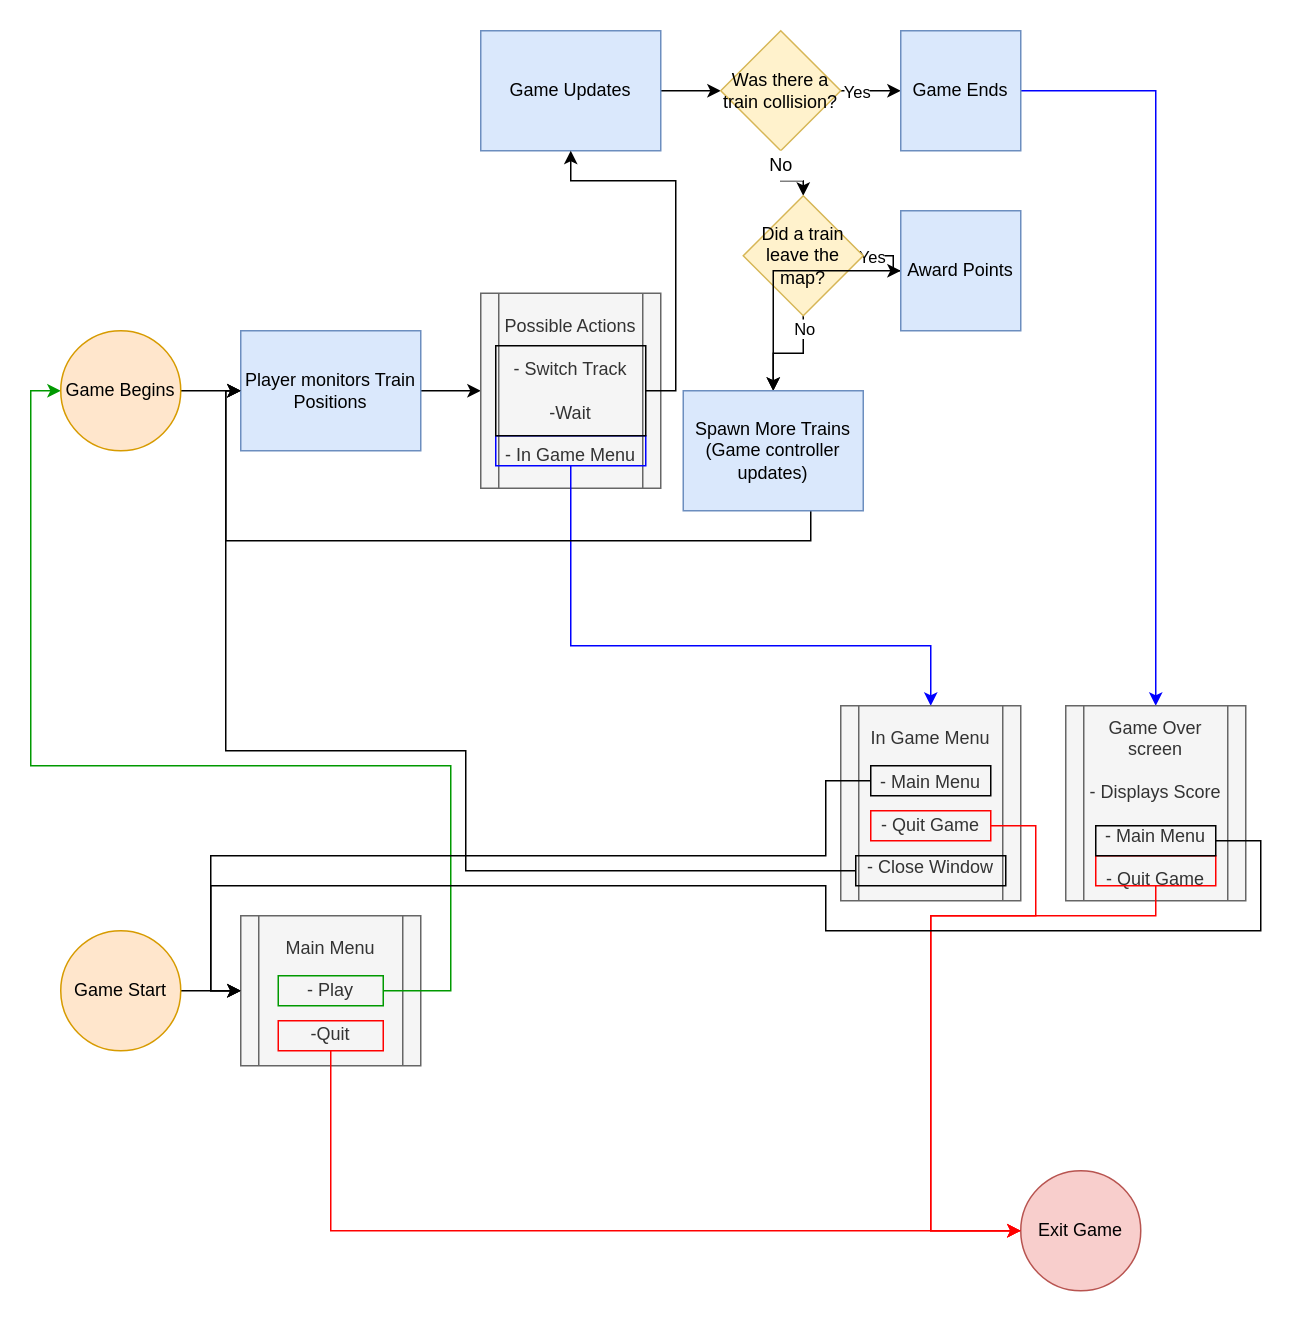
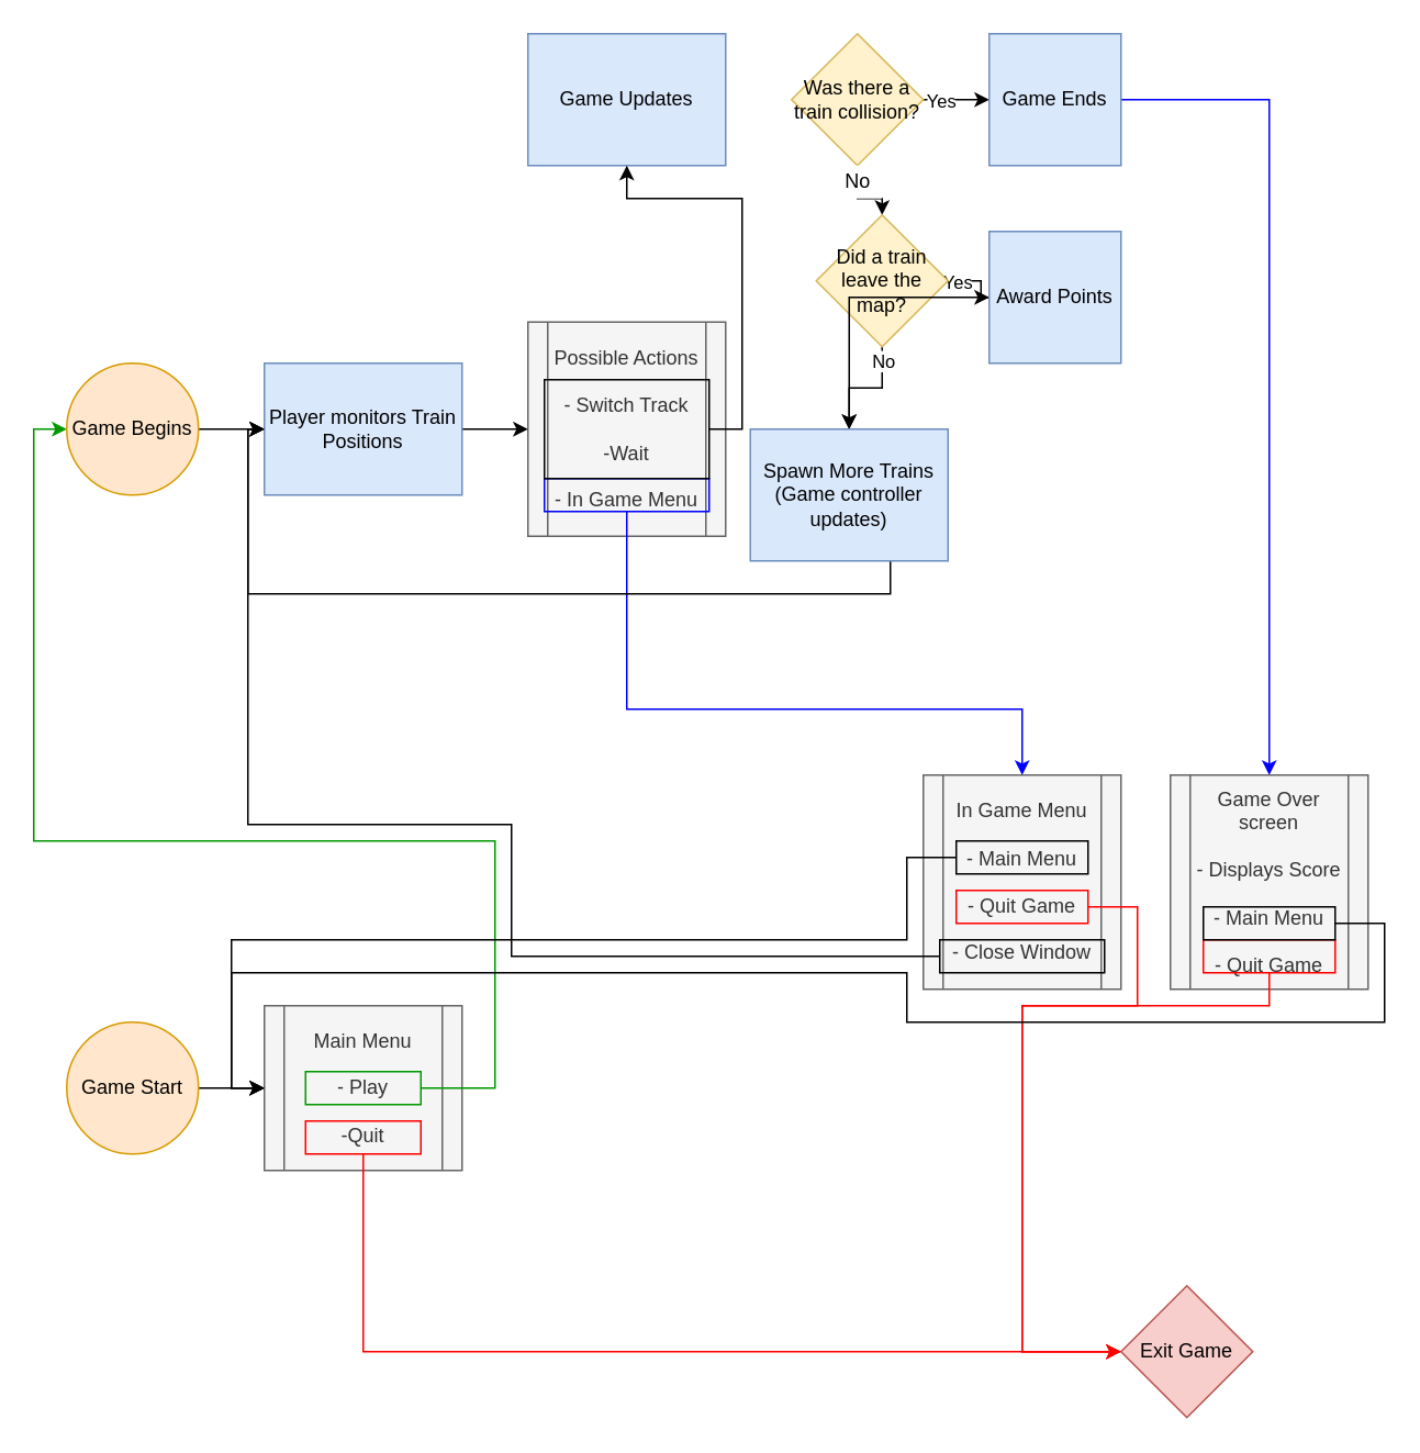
  <mxCell id="0" />
  <mxCell id="1" parent="0" />
- <mxCell id="2" style="edgeStyle=orthogonalEdgeStyle;rounded=0;orthogonalLoop=1;jettySize=auto;html=1;entryX=0;entryY=0.5;entryDx=0;entryDy=0;strokeColor=#000000;" edge="1" parent="1" source="3" target="31"><mxGeometry relative="1" as="geometry" /></mxCell>
  <mxCell id="3" value="Game Updates" style="rounded=0;whiteSpace=wrap;html=1;fillColor=#dae8fc;strokeColor=#6c8ebf;" vertex="1" parent="1"><mxGeometry x="320" y="20" width="120" height="80" as="geometry" /></mxCell>
  <mxCell id="4" style="edgeStyle=orthogonalEdgeStyle;rounded=0;orthogonalLoop=1;jettySize=auto;html=1;entryX=0;entryY=0.5;entryDx=0;entryDy=0;" edge="1" parent="1" source="5" target="6"><mxGeometry relative="1" as="geometry" /></mxCell>
  <mxCell id="5" value="Game Start" style="ellipse;whiteSpace=wrap;html=1;aspect=fixed;fillColor=#ffe6cc;strokeColor=#d79b00;" vertex="1" parent="1"><mxGeometry x="40" y="620" width="80" height="80" as="geometry" /></mxCell>
  <mxCell id="6" value="Main Menu&lt;br&gt;&lt;br&gt;- Play&lt;br&gt;&lt;br&gt;-Quit" style="shape=process;whiteSpace=wrap;html=1;backgroundOutline=1;fillColor=#f5f5f5;strokeColor=#666666;fontColor=#333333;" vertex="1" parent="1"><mxGeometry x="160" y="610" width="120" height="100" as="geometry" /></mxCell>
  <mxCell id="7" style="edgeStyle=orthogonalEdgeStyle;rounded=0;orthogonalLoop=1;jettySize=auto;html=1;entryX=0;entryY=0.5;entryDx=0;entryDy=0;strokeColor=#009900;" edge="1" parent="1" source="8" target="10"><mxGeometry relative="1" as="geometry"><Array as="points"><mxPoint x="300" y="660" /><mxPoint x="300" y="510" /><mxPoint x="20" y="510" /><mxPoint x="20" y="260" /></Array></mxGeometry></mxCell>
  <mxCell id="8" value="" style="rounded=0;whiteSpace=wrap;html=1;fillColor=none;strokeColor=#009900;" vertex="1" parent="1"><mxGeometry x="185" y="650" width="70" height="20" as="geometry" /></mxCell>
  <mxCell id="9" style="edgeStyle=orthogonalEdgeStyle;rounded=0;orthogonalLoop=1;jettySize=auto;html=1;" edge="1" parent="1" source="10" target="15"><mxGeometry relative="1" as="geometry" /></mxCell>
  <mxCell id="10" value="Game Begins" style="ellipse;whiteSpace=wrap;html=1;aspect=fixed;fillColor=#ffe6cc;strokeColor=#d79b00;" vertex="1" parent="1"><mxGeometry x="40" y="220" width="80" height="80" as="geometry" /></mxCell>
  <mxCell id="11" style="edgeStyle=orthogonalEdgeStyle;rounded=0;orthogonalLoop=1;jettySize=auto;html=1;entryX=0;entryY=0.5;entryDx=0;entryDy=0;strokeColor=#FF0000;" edge="1" parent="1" source="12" target="13"><mxGeometry relative="1" as="geometry"><Array as="points"><mxPoint x="220" y="820" /></Array></mxGeometry></mxCell>
  <mxCell id="12" value="" style="rounded=0;whiteSpace=wrap;html=1;fillColor=none;strokeColor=#FF0000;" vertex="1" parent="1"><mxGeometry x="185" y="680" width="70" height="20" as="geometry" /></mxCell>
- <mxCell id="13" value="Exit Game" style="ellipse;whiteSpace=wrap;html=1;aspect=fixed;strokeColor=#b85450;fillColor=#f8cecc;" vertex="1" parent="1"><mxGeometry x="680" y="780" width="80" height="80" as="geometry" /></mxCell>
+ <mxCell id="13" value="Exit Game" style="rhombus;whiteSpace=wrap;html=1;aspect=fixed;strokeColor=#b85450;fillColor=#f8cecc;" vertex="1" parent="1"><mxGeometry x="680" y="780" width="80" height="80" as="geometry" /></mxCell>
  <mxCell id="14" style="edgeStyle=orthogonalEdgeStyle;rounded=0;orthogonalLoop=1;jettySize=auto;html=1;strokeColor=#000000;" edge="1" parent="1" source="15" target="16"><mxGeometry relative="1" as="geometry" /></mxCell>
  <mxCell id="15" value="Player monitors Train Positions" style="rounded=0;whiteSpace=wrap;html=1;fillColor=#dae8fc;strokeColor=#6c8ebf;" vertex="1" parent="1"><mxGeometry x="160" y="220" width="120" height="80" as="geometry" /></mxCell>
  <mxCell id="16" value="Possible Actions&lt;br&gt;&lt;br&gt;- Switch Track&lt;br&gt;&lt;br&gt;-Wait&lt;br&gt;&lt;br&gt;- In Game Menu" style="shape=process;whiteSpace=wrap;html=1;backgroundOutline=1;fillColor=#f5f5f5;strokeColor=#666666;fontColor=#333333;" vertex="1" parent="1"><mxGeometry x="320" y="195" width="120" height="130" as="geometry" /></mxCell>
  <mxCell id="17" style="edgeStyle=orthogonalEdgeStyle;rounded=0;orthogonalLoop=1;jettySize=auto;html=1;strokeColor=#0000FF;" edge="1" parent="1" source="18" target="19"><mxGeometry relative="1" as="geometry"><mxPoint x="380" as="targetPoint" y="380" /><Array as="points"><mxPoint x="380" y="430" /><mxPoint x="620" y="430" /></Array></mxGeometry></mxCell>
  <mxCell id="18" value="" style="rounded=0;whiteSpace=wrap;html=1;fillColor=none;strokeColor=#0000FF;" vertex="1" parent="1"><mxGeometry x="330" y="290" width="100" height="20" as="geometry" /></mxCell>
  <mxCell id="19" value="In Game Menu&lt;br&gt;&lt;br&gt;- Main Menu&lt;br&gt;&lt;br&gt;- Quit Game&lt;br&gt;&lt;br&gt;- Close Window" style="shape=process;whiteSpace=wrap;html=1;backgroundOutline=1;fillColor=#f5f5f5;strokeColor=#666666;fontColor=#333333;" vertex="1" parent="1"><mxGeometry x="560" y="470" width="120" height="130" as="geometry" /></mxCell>
  <mxCell id="20" style="edgeStyle=orthogonalEdgeStyle;rounded=0;orthogonalLoop=1;jettySize=auto;html=1;entryX=0;entryY=0.5;entryDx=0;entryDy=0;" edge="1" parent="1" source="21" target="15"><mxGeometry relative="1" as="geometry"><Array as="points"><mxPoint x="310" y="580" /><mxPoint x="310" y="500" /><mxPoint x="150" y="500" /><mxPoint x="150" y="260" /></Array></mxGeometry></mxCell>
  <mxCell id="21" value="" style="rounded=0;whiteSpace=wrap;html=1;fillColor=none;" vertex="1" parent="1"><mxGeometry x="570" y="570" width="100" height="20" as="geometry" /></mxCell>
  <mxCell id="22" style="edgeStyle=orthogonalEdgeStyle;rounded=0;orthogonalLoop=1;jettySize=auto;html=1;entryX=0;entryY=0.5;entryDx=0;entryDy=0;strokeColor=#FF0000;" edge="1" parent="1" source="23" target="13"><mxGeometry relative="1" as="geometry"><Array as="points"><mxPoint x="690" y="550" /><mxPoint x="690" y="610" /><mxPoint x="620" y="610" /><mxPoint x="620" y="820" /></Array></mxGeometry></mxCell>
  <mxCell id="23" value="" style="rounded=0;whiteSpace=wrap;html=1;fillColor=none;strokeColor=#FF0000;" vertex="1" parent="1"><mxGeometry x="580" y="540" width="80" height="20" as="geometry" /></mxCell>
  <mxCell id="24" style="edgeStyle=orthogonalEdgeStyle;rounded=0;orthogonalLoop=1;jettySize=auto;html=1;entryX=0;entryY=0.5;entryDx=0;entryDy=0;" edge="1" parent="1" source="25" target="6"><mxGeometry relative="1" as="geometry"><Array as="points"><mxPoint x="550" y="520" /><mxPoint x="550" y="570" /><mxPoint x="140" y="570" /><mxPoint x="140" y="660" /></Array></mxGeometry></mxCell>
  <mxCell id="25" value="" style="rounded=0;whiteSpace=wrap;html=1;fillColor=none;" vertex="1" parent="1"><mxGeometry x="580" y="510" width="80" height="20" as="geometry" /></mxCell>
  <mxCell id="26" style="edgeStyle=orthogonalEdgeStyle;rounded=0;orthogonalLoop=1;jettySize=auto;html=1;entryX=0.5;entryY=1;entryDx=0;entryDy=0;strokeColor=#000000;" edge="1" parent="1" source="27" target="3"><mxGeometry relative="1" as="geometry"><Array as="points"><mxPoint x="450" y="260" /><mxPoint x="450" y="120" /><mxPoint x="380" y="120" /></Array></mxGeometry></mxCell>
  <mxCell id="27" value="" style="rounded=0;whiteSpace=wrap;html=1;fillColor=none;" vertex="1" parent="1"><mxGeometry x="330" y="230" width="100" height="60" as="geometry" /></mxCell>
  <mxCell id="28" style="edgeStyle=orthogonalEdgeStyle;rounded=0;orthogonalLoop=1;jettySize=auto;html=1;strokeColor=#000000;" edge="1" parent="1" source="31" target="36"><mxGeometry relative="1" as="geometry" /></mxCell>
  <mxCell id="29" style="edgeStyle=orthogonalEdgeStyle;rounded=0;orthogonalLoop=1;jettySize=auto;html=1;strokeColor=#000000;" edge="1" parent="1" source="31" target="43"><mxGeometry relative="1" as="geometry" /></mxCell>
  <mxCell id="30" value="Yes" style="edgeLabel;html=1;align=center;verticalAlign=middle;resizable=0;points=[];" vertex="1" connectable="0" parent="29"><mxGeometry x="-0.75" y="-1" relative="1" as="geometry"><mxPoint x="5" y="-1" as="offset" /></mxGeometry></mxCell>
  <mxCell id="31" value="Was there a train collision?" style="rhombus;whiteSpace=wrap;html=1;strokeColor=#d6b656;fillColor=#fff2cc;" vertex="1" parent="1"><mxGeometry x="480" y="20" width="80" height="80" as="geometry" /></mxCell>
  <mxCell id="32" style="edgeStyle=orthogonalEdgeStyle;rounded=0;orthogonalLoop=1;jettySize=auto;html=1;entryX=0;entryY=0.5;entryDx=0;entryDy=0;strokeColor=#000000;" edge="1" parent="1" source="36" target="39"><mxGeometry relative="1" as="geometry" /></mxCell>
  <mxCell id="33" value="Yes" style="edgeLabel;html=1;align=center;verticalAlign=middle;resizable=0;points=[];" vertex="1" connectable="0" parent="32"><mxGeometry x="-0.733" relative="1" as="geometry"><mxPoint as="offset" /></mxGeometry></mxCell>
  <mxCell id="34" style="edgeStyle=orthogonalEdgeStyle;rounded=0;orthogonalLoop=1;jettySize=auto;html=1;entryX=0.5;entryY=0;entryDx=0;entryDy=0;strokeColor=#000000;" edge="1" parent="1" source="36" target="41"><mxGeometry relative="1" as="geometry" /></mxCell>
  <mxCell id="35" value="No" style="edgeLabel;html=1;align=center;verticalAlign=middle;resizable=0;points=[];" vertex="1" connectable="0" parent="34"><mxGeometry x="-0.778" relative="1" as="geometry"><mxPoint as="offset" /></mxGeometry></mxCell>
  <mxCell id="36" value="Did a train leave the map?" style="rhombus;whiteSpace=wrap;html=1;strokeColor=#d6b656;fillColor=#fff2cc;" vertex="1" parent="1"><mxGeometry x="495" y="130" width="80" height="80" as="geometry" /></mxCell>
  <mxCell id="37" value="No" style="text;html=1;align=center;verticalAlign=middle;resizable=0;points=[];autosize=1;strokeColor=none;fillColor=#FFFFFF;" vertex="1" parent="1"><mxGeometry x="505" y="100" width="30" height="20" as="geometry" /></mxCell>
  <mxCell id="38" style="edgeStyle=orthogonalEdgeStyle;rounded=0;orthogonalLoop=1;jettySize=auto;html=1;entryX=0.5;entryY=0;entryDx=0;entryDy=0;strokeColor=#000000;" edge="1" parent="1" source="39" target="41"><mxGeometry relative="1" as="geometry" /></mxCell>
  <mxCell id="39" value="Award Points" style="rounded=0;whiteSpace=wrap;html=1;fillColor=#dae8fc;strokeColor=#6c8ebf;" vertex="1" parent="1"><mxGeometry x="600" y="140" width="80" height="80" as="geometry" /></mxCell>
  <mxCell id="40" style="edgeStyle=orthogonalEdgeStyle;rounded=0;orthogonalLoop=1;jettySize=auto;html=1;entryX=0;entryY=0.5;entryDx=0;entryDy=0;strokeColor=#000000;" edge="1" parent="1" source="41" target="15"><mxGeometry relative="1" as="geometry"><Array as="points"><mxPoint x="540" y="360" /><mxPoint x="150" y="360" /><mxPoint x="150" y="260" /></Array></mxGeometry></mxCell>
  <mxCell id="41" value="Spawn More Trains&lt;br&gt;(Game controller updates)" style="rounded=0;whiteSpace=wrap;html=1;fillColor=#dae8fc;strokeColor=#6c8ebf;" vertex="1" parent="1"><mxGeometry x="455" y="260" width="120" height="80" as="geometry" /></mxCell>
  <mxCell id="42" style="edgeStyle=orthogonalEdgeStyle;rounded=0;orthogonalLoop=1;jettySize=auto;html=1;entryX=0.5;entryY=0;entryDx=0;entryDy=0;strokeColor=#0000FF;" edge="1" parent="1" source="43" target="44"><mxGeometry relative="1" as="geometry" /></mxCell>
  <mxCell id="43" value="Game Ends" style="rounded=0;whiteSpace=wrap;html=1;fillColor=#dae8fc;strokeColor=#6c8ebf;" vertex="1" parent="1"><mxGeometry x="600" y="20" width="80" height="80" as="geometry" /></mxCell>
  <mxCell id="44" value="Game Over screen&lt;br&gt;&lt;br&gt;- Displays Score&lt;br&gt;&lt;br&gt;- Main Menu&lt;br&gt;&lt;br&gt;- Quit Game" style="shape=process;whiteSpace=wrap;html=1;backgroundOutline=1;fillColor=#f5f5f5;strokeColor=#666666;fontColor=#333333;" vertex="1" parent="1"><mxGeometry x="710" y="470" width="120" height="130" as="geometry" /></mxCell>
  <mxCell id="45" style="edgeStyle=orthogonalEdgeStyle;rounded=0;orthogonalLoop=1;jettySize=auto;html=1;entryX=0;entryY=0.5;entryDx=0;entryDy=0;strokeColor=#FF0000;" edge="1" parent="1" source="46" target="13"><mxGeometry relative="1" as="geometry"><Array as="points"><mxPoint x="770" y="610" /><mxPoint x="620" y="610" /><mxPoint x="620" y="820" /></Array></mxGeometry></mxCell>
  <mxCell id="46" value="" style="rounded=0;whiteSpace=wrap;html=1;fillColor=none;strokeColor=#FF0000;" vertex="1" parent="1"><mxGeometry x="730" y="570" width="80" height="20" as="geometry" /></mxCell>
  <mxCell id="47" style="edgeStyle=orthogonalEdgeStyle;rounded=0;orthogonalLoop=1;jettySize=auto;html=1;entryX=0;entryY=0.5;entryDx=0;entryDy=0;" edge="1" parent="1" source="48" target="6"><mxGeometry relative="1" as="geometry"><Array as="points"><mxPoint x="840" y="560" /><mxPoint x="840" y="620" /><mxPoint x="550" y="620" /><mxPoint x="550" y="590" /><mxPoint x="140" y="590" /><mxPoint x="140" y="660" /></Array></mxGeometry></mxCell>
  <mxCell id="48" value="" style="rounded=0;whiteSpace=wrap;html=1;fillColor=none;" vertex="1" parent="1"><mxGeometry x="730" y="550" width="80" height="20" as="geometry" /></mxCell>
